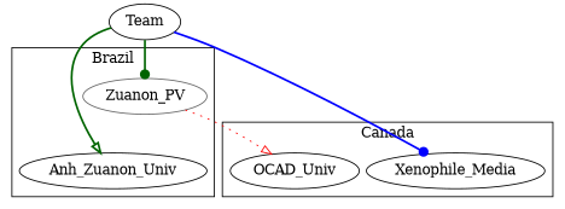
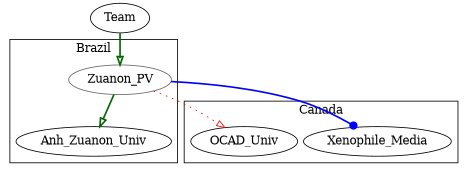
  digraph {
    nodesep=0.1
    node [color=black shape=ellipse]
    edge [arrowhead=onormal color=darkgreen style=bold]
    Zuanon_PV [color=gray40]
    n2 [label=Anh_Zuanon_Univ]
    OCAD_Univ
    Xenophile_Media
    Team
    subgraph cluster_1 {
      label=Brazil
      Zuanon_PV
      n2
    }
    subgraph cluster_2 {
      label=Canada
      OCAD_Univ
      Xenophile_Media
    }
    Zuanon_PV -> OCAD_Univ [color=red style=dotted]
-   Team -> Zuanon_PV [arrowhead=dot]
-   Team -> n2
-   Team -> Xenophile_Media [arrowhead=dot color=blue]
+   Team -> Zuanon_PV
+   Zuanon_PV -> n2
+   Zuanon_PV -> Xenophile_Media [arrowhead=dot color=blue]
  }
